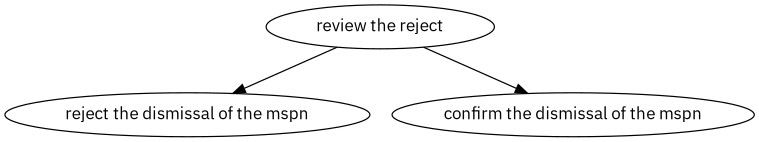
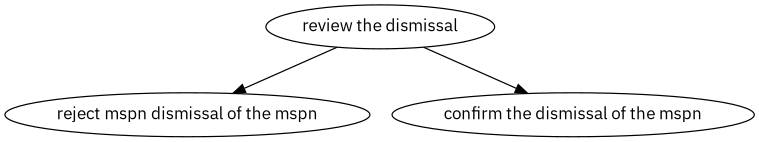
  strict digraph {
    fontname="IBM Plex Sans"
    node [fontname="IBM Plex Sans"]
    edge [attrs="{'type': 'flow', 'label': 'flow'}" fontname="IBM Plex Sans"]
-   "review the dismissal" [attrs="{'type': 'Activity', 'label': 'review the dismissal'}" label="review the reject"]
-   "reject the dismissal of the mspn" [attrs="{'type': 'Activity', 'label': 'reject the dismissal of the mspn'}"]
+   "review the dismissal" [attrs="{'type': 'Activity', 'label': 'review the dismissal'}"]
+   "reject the dismissal of the mspn" [attrs="{'type': 'Activity', 'label': 'reject the dismissal of the mspn'}" label="reject mspn dismissal of the mspn"]
    "confirm the dismissal of the mspn" [attrs="{'type': 'Activity', 'label': 'confirm the dismissal of the mspn'}"]
    "review the dismissal" -> "reject the dismissal of the mspn"
    "review the dismissal" -> "confirm the dismissal of the mspn"
  }
